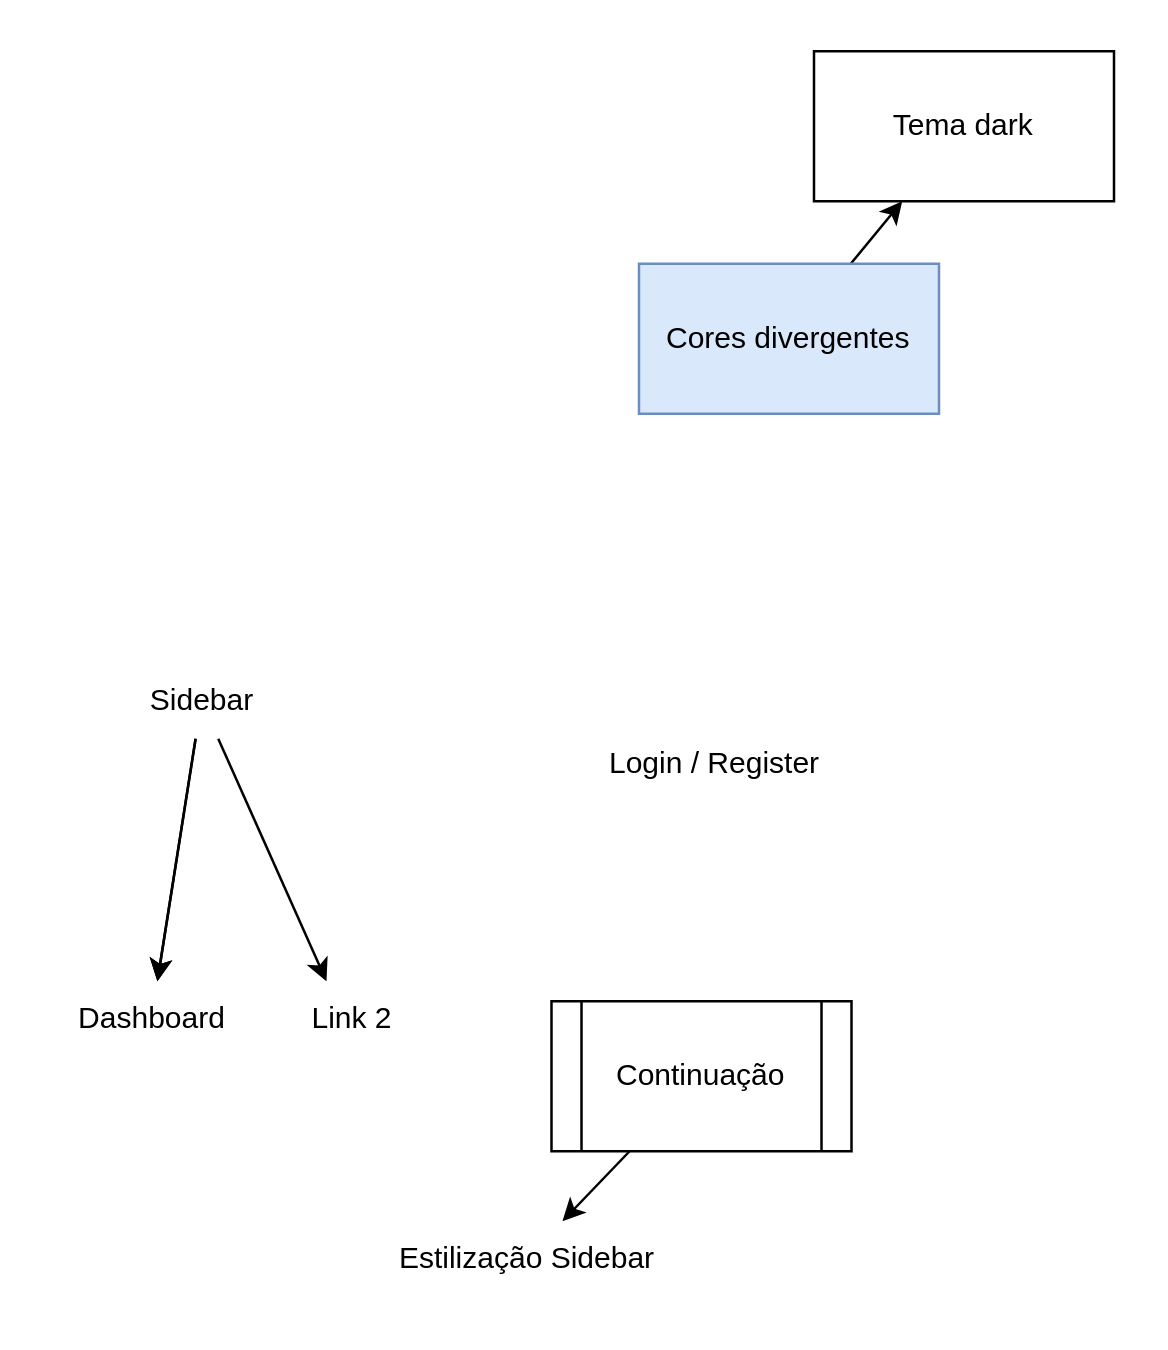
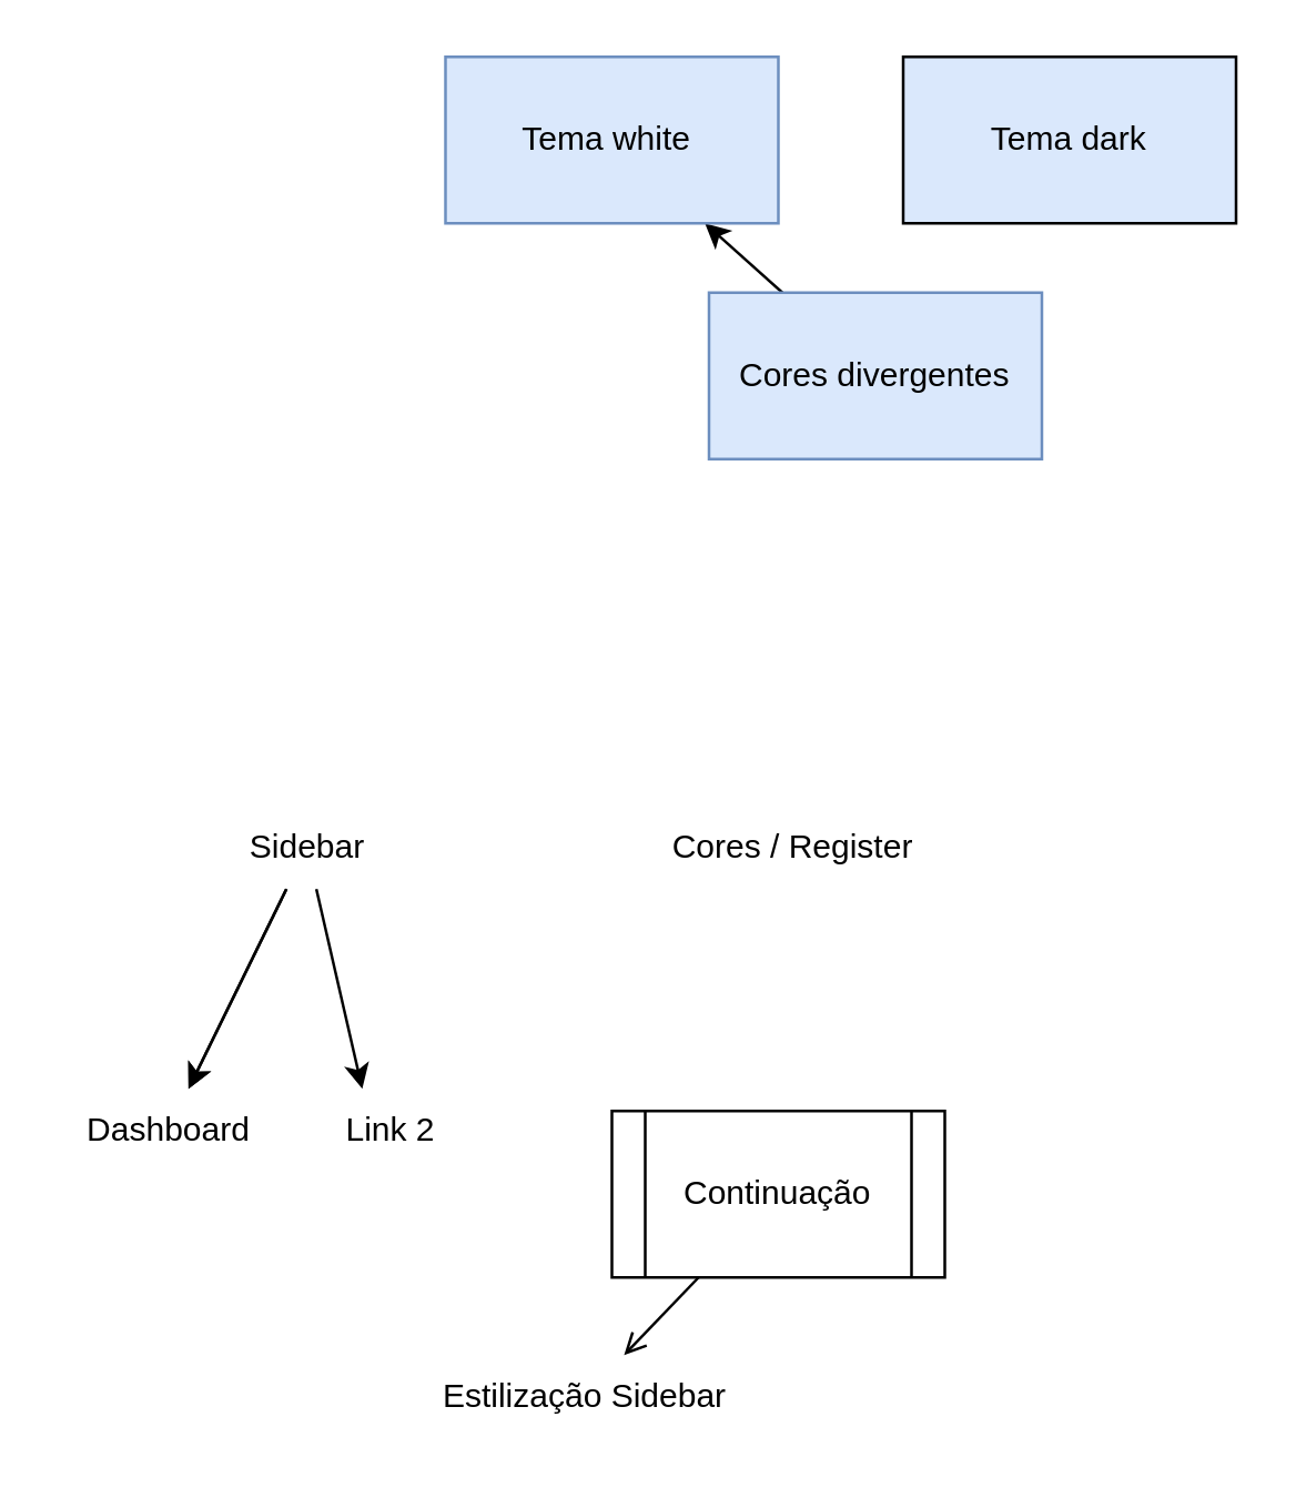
  <mxCell id="0" />
  <mxCell id="1" parent="0" />
  <mxCell id="2" value="" style="edgeStyle=none;html=1;" edge="1" parent="1" source="5" target="6"><mxGeometry relative="1" as="geometry" /></mxCell>
  <mxCell id="3" value="" style="edgeStyle=none;html=1;" edge="1" parent="1" source="5" target="6"><mxGeometry relative="1" as="geometry" /></mxCell>
  <mxCell id="4" style="edgeStyle=none;html=1;" edge="1" parent="1" source="5"><mxGeometry relative="1" as="geometry"><mxPoint x="130" y="392" as="targetPoint" /></mxGeometry></mxCell>
- <mxCell id="5" value="Sidebar" style="text;html=1;align=center;verticalAlign=middle;resizable=0;points=[];autosize=1;strokeColor=none;fillColor=none;" vertex="1" parent="1"><mxGeometry x="50" y="265" width="60" height="30" as="geometry" /></mxCell>
+ <mxCell id="5" value="Sidebar" style="text;html=1;align=center;verticalAlign=middle;resizable=0;points=[];autosize=1;strokeColor=none;fillColor=none;" vertex="1" parent="1"><mxGeometry x="80" y="290" width="60" height="30" as="geometry" /></mxCell>
  <mxCell id="6" value="Dashboard" style="text;html=1;align=center;verticalAlign=middle;resizable=0;points=[];autosize=1;strokeColor=none;fillColor=none;" vertex="1" parent="1"><mxGeometry y="392" width="80" height="30" as="geometry" x="20" /></mxCell>
  <mxCell id="7" value="Link 2" style="text;html=1;align=center;verticalAlign=middle;resizable=0;points=[];autosize=1;strokeColor=none;fillColor=none;" vertex="1" parent="1"><mxGeometry x="110" y="392" width="60" height="30" as="geometry" /></mxCell>
- <mxCell id="8" value="Login / Register" style="text;html=1;align=center;verticalAlign=middle;resizable=0;points=[];autosize=1;strokeColor=none;fillColor=none;" vertex="1" parent="1"><mxGeometry x="230" y="290" width="110" height="30" as="geometry" /></mxCell>
- <mxCell id="10" style="edgeStyle=none;html=1;" edge="1" parent="1" source="11" target="13"><mxGeometry relative="1" as="geometry"><mxPoint x="380" y="80" as="targetPoint" /></mxGeometry></mxCell>
+ <mxCell id="8" value="Cores / Register" style="text;html=1;align=center;verticalAlign=middle;resizable=0;points=[];autosize=1;strokeColor=none;fillColor=none;" vertex="1" parent="1"><mxGeometry x="230" y="290" width="110" height="30" as="geometry" /></mxCell>
+ <mxCell id="9" value="" style="edgeStyle=none;html=1;" edge="1" parent="1" source="11" target="12"><mxGeometry relative="1" as="geometry" /></mxCell>
  <mxCell id="11" value="Cores divergentes" style="whiteSpace=wrap;html=1;fillColor=#dae8fc;strokeColor=#6c8ebf;" vertex="1" parent="1"><mxGeometry x="255" y="105" width="120" height="60" as="geometry" /></mxCell>
- <mxCell id="13" value="Tema dark" style="whiteSpace=wrap;html=1;" vertex="1" parent="1"><mxGeometry x="325" y="20" width="120" height="60" as="geometry" /></mxCell>
- <mxCell id="14" style="edgeStyle=none;html=1;" edge="1" parent="1" source="15" target="16"><mxGeometry relative="1" as="geometry" /></mxCell>
+ <mxCell id="12" value="Tema white&amp;nbsp;" style="whiteSpace=wrap;html=1;fillColor=#dae8fc;strokeColor=#6c8ebf;" vertex="1" parent="1"><mxGeometry x="160" y="20" width="120" height="60" as="geometry" /></mxCell>
+ <mxCell id="13" value="Tema dark" style="whiteSpace=wrap;html=1;fillColor=#dae8fc;" vertex="1" parent="1"><mxGeometry x="325" y="20" width="120" height="60" as="geometry" /></mxCell>
+ <mxCell id="14" style="edgeStyle=none;html=1;endArrow=open;" edge="1" parent="1" source="15" target="16"><mxGeometry relative="1" as="geometry" /></mxCell>
  <mxCell id="15" value="Continuação" style="shape=process;whiteSpace=wrap;html=1;backgroundOutline=1;" vertex="1" parent="1"><mxGeometry x="220" y="400" width="120" height="60" as="geometry" /></mxCell>
  <mxCell id="16" value="Estilização Sidebar" style="text;html=1;align=center;verticalAlign=middle;resizable=0;points=[];autosize=1;strokeColor=none;fillColor=none;" vertex="1" parent="1"><mxGeometry x="145" y="488" width="130" height="30" as="geometry" /></mxCell>
